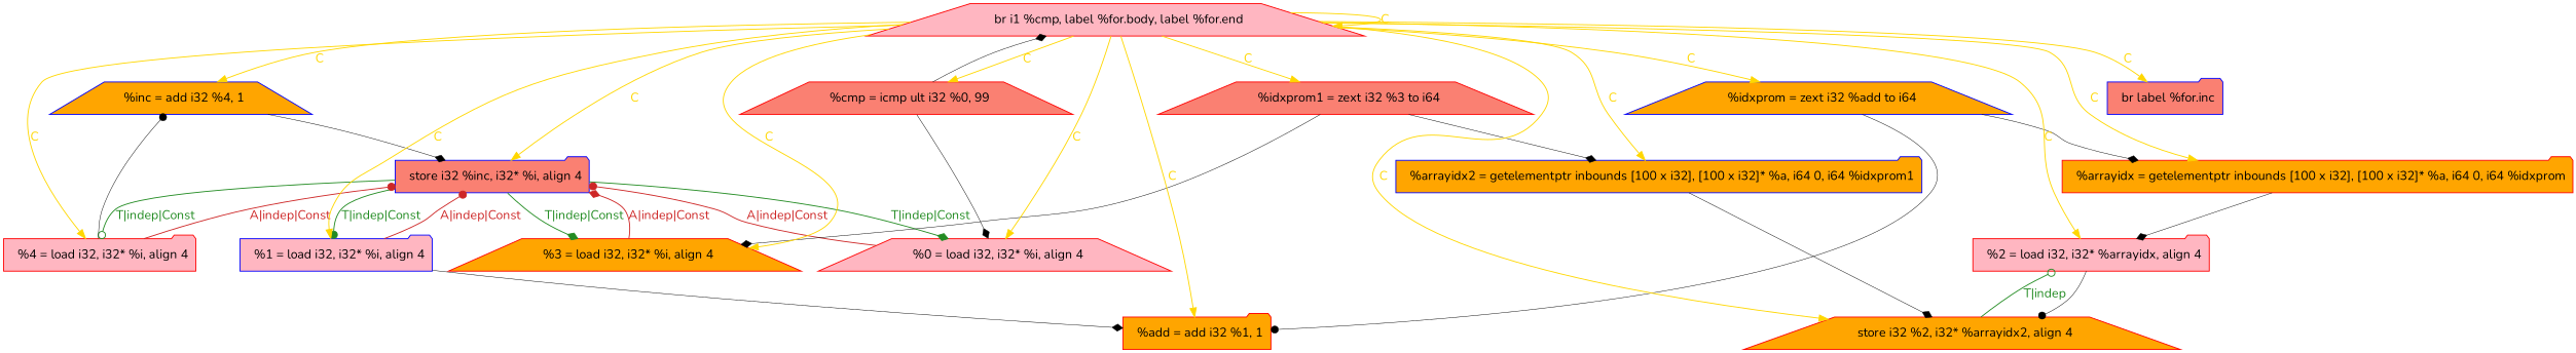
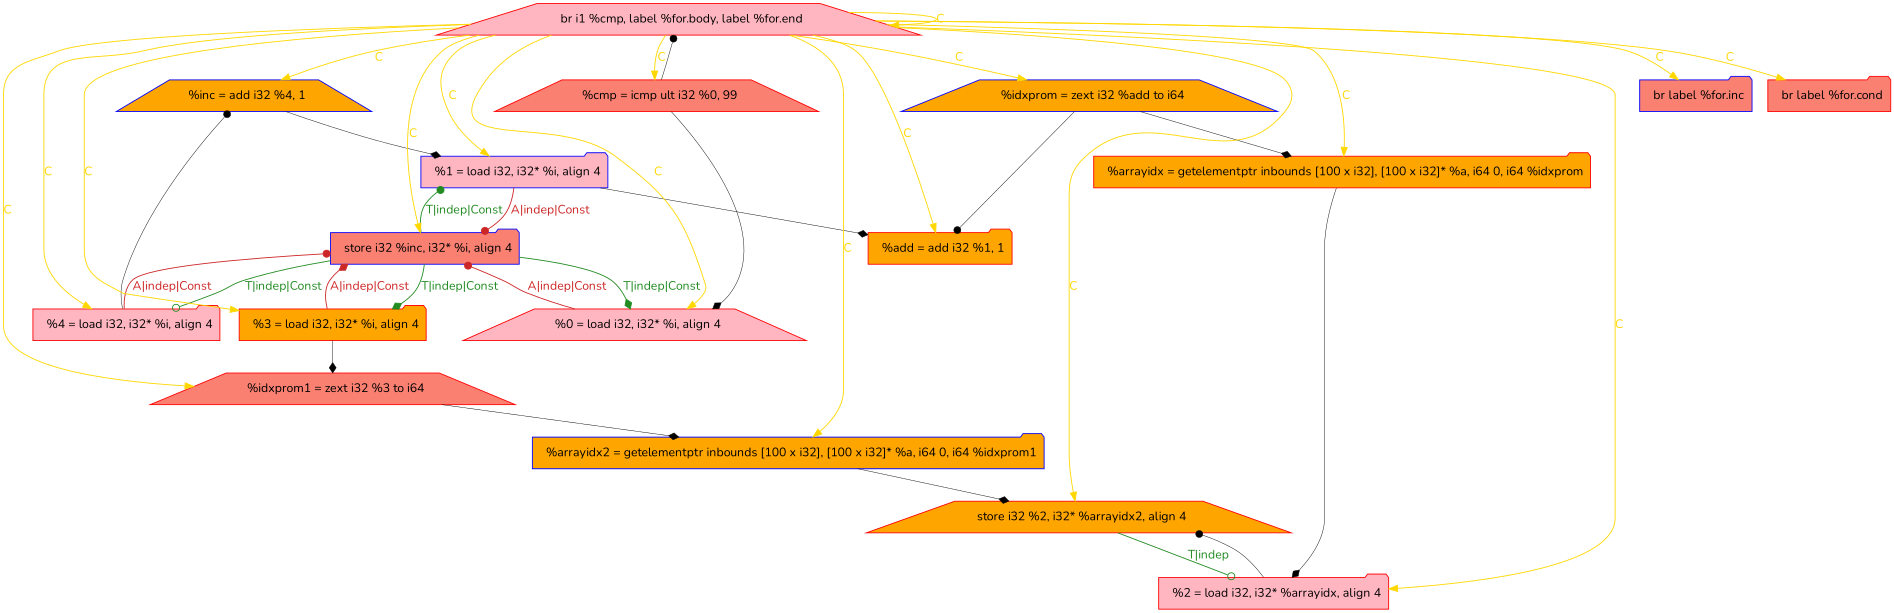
  digraph {
    fontname=Nunito
    node [color=red fillcolor=orange fontname=Nunito shape=folder style=filled]
    edge [color=gold fontcolor=gold fontname=Nunito penwidth=1.0 style=solid]
    n1 [color=blue label="  %inc = add i32 %4, 1" shape=trapezium]
    n2 [color=blue fillcolor=salmon label="  store i32 %inc, i32* %i, align 4"]
    n3 [color=blue fillcolor=lightpink label="  %1 = load i32, i32* %i, align 4"]
    n4 [fillcolor=lightpink label="  %0 = load i32, i32* %i, align 4" shape=trapezium]
-   n5 [label="  %3 = load i32, i32* %i, align 4" shape=trapezium]
+   n5 [label="  %3 = load i32, i32* %i, align 4"]
    n6 [fillcolor=lightpink label="  %4 = load i32, i32* %i, align 4"]
    n7 [label="  %add = add i32 %1, 1"]
    n8 [fillcolor=salmon label="  %idxprom1 = zext i32 %3 to i64" shape=trapezium]
    n9 [color=blue label="  %arrayidx2 = getelementptr inbounds [100 x i32], [100 x i32]* %a, i64 0, i64 %idxprom1"]
    n10 [label="  store i32 %2, i32* %arrayidx2, align 4" shape=trapezium]
    n11 [fillcolor=lightpink label="  %2 = load i32, i32* %arrayidx, align 4"]
    n12 [color=blue label="  %idxprom = zext i32 %add to i64" shape=trapezium]
    n13 [label="  %arrayidx = getelementptr inbounds [100 x i32], [100 x i32]* %a, i64 0, i64 %idxprom"]
    n14 [fillcolor=lightpink label="  br i1 %cmp, label %for.body, label %for.end" shape=trapezium]
    n15 [fillcolor=salmon label="  %cmp = icmp ult i32 %0, 99" shape=trapezium]
    n16 [color=blue fillcolor=salmon label="  br label %for.inc"]
-   n1 -> n2 [arrowhead=diamond color=black fontcolor=black penwidth=0.5]
+   n17 [fillcolor=salmon label="  br label %for.cond"]
+   n1 -> n3 [arrowhead=diamond color=black fontcolor=black penwidth=0.5]
    n2 -> n3 [arrowhead=dot color=forestgreen fontcolor=forestgreen label="T|indep|Const"]
    n2 -> n4 [arrowhead=diamond color=forestgreen fontcolor=forestgreen label="T|indep|Const"]
    n2 -> n5 [arrowhead=diamond color=forestgreen fontcolor=forestgreen label="T|indep|Const"]
    n2 -> n6 [arrowhead=odot color=forestgreen fontcolor=forestgreen label="T|indep|Const"]
    n3 -> n2 [arrowhead=dot color=firebrick3 fontcolor=firebrick3 label="A|indep|Const"]
    n3 -> n7 [arrowhead=diamond color=black fontcolor=black penwidth=0.5]
    n4 -> n2 [arrowhead=dot color=firebrick3 fontcolor=firebrick3 label="A|indep|Const"]
    n5 -> n2 [arrowhead=diamond color=firebrick3 fontcolor=firebrick3 label="A|indep|Const"]
-   n8 -> n5 [arrowhead=diamond color=black fontcolor=black penwidth=0.5]
+   n5 -> n8 [arrowhead=diamond color=black fontcolor=black penwidth=0.5]
    n6 -> n1 [arrowhead=dot color=black fontcolor=black penwidth=0.5]
    n6 -> n2 [arrowhead=dot color=firebrick3 fontcolor=firebrick3 label="A|indep|Const"]
    n8 -> n9 [arrowhead=diamond color=black fontcolor=black penwidth=0.5]
    n9 -> n10 [arrowhead=diamond color=black fontcolor=black penwidth=0.5]
    n10 -> n11 [arrowhead=odot color=forestgreen fontcolor=forestgreen label="T|indep"]
    n11 -> n10 [arrowhead=dot color=black fontcolor=black penwidth=0.5]
    n12 -> n7 [arrowhead=dot color=black fontcolor=black penwidth=0.5]
    n12 -> n13 [arrowhead=diamond color=black fontcolor=black penwidth=0.5]
    n13 -> n11 [arrowhead=diamond color=black fontcolor=black penwidth=0.5]
    n14 -> n1 [label=C]
    n14 -> n2 [label=C]
    n14 -> n3 [label=C]
    n14 -> n4 [label=C]
    n14 -> n5 [label=C]
    n14 -> n6 [label=C]
    n14 -> n7 [label=C]
    n14 -> n8 [label=C]
    n14 -> n9 [label=C]
    n14 -> n10 [label=C]
    n14 -> n11 [label=C]
    n14 -> n12 [label=C]
    n14 -> n13 [label=C]
    n14 -> n14 [label=C]
    n14 -> n15 [label=C]
    n14 -> n16 [label=C]
+   n14 -> n17 [label=C]
    n15 -> n4 [arrowhead=diamond color=black fontcolor=black penwidth=0.5]
-   n15 -> n14 [arrowhead=diamond color=black fontcolor=black penwidth=0.5]
+   n15 -> n14 [arrowhead=dot color=black fontcolor=black penwidth=0.5]
  }
